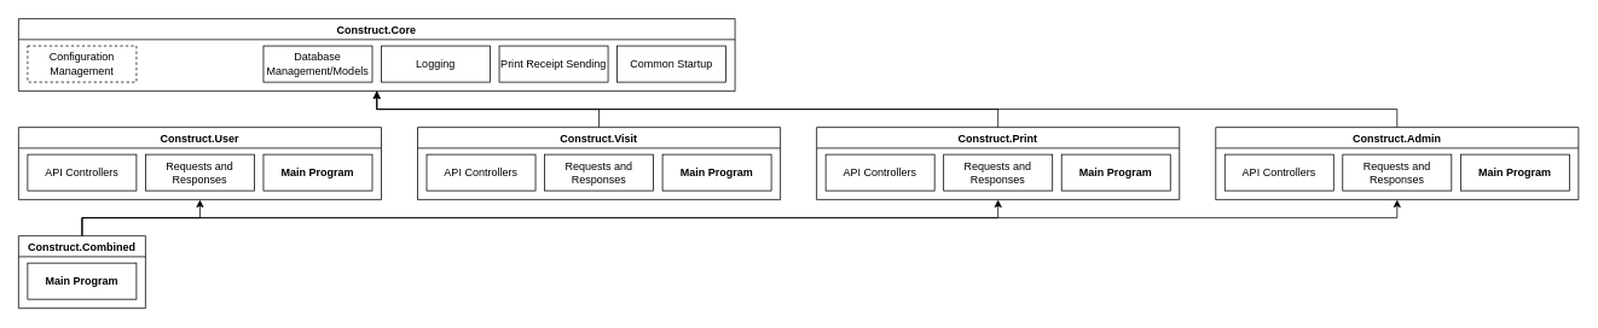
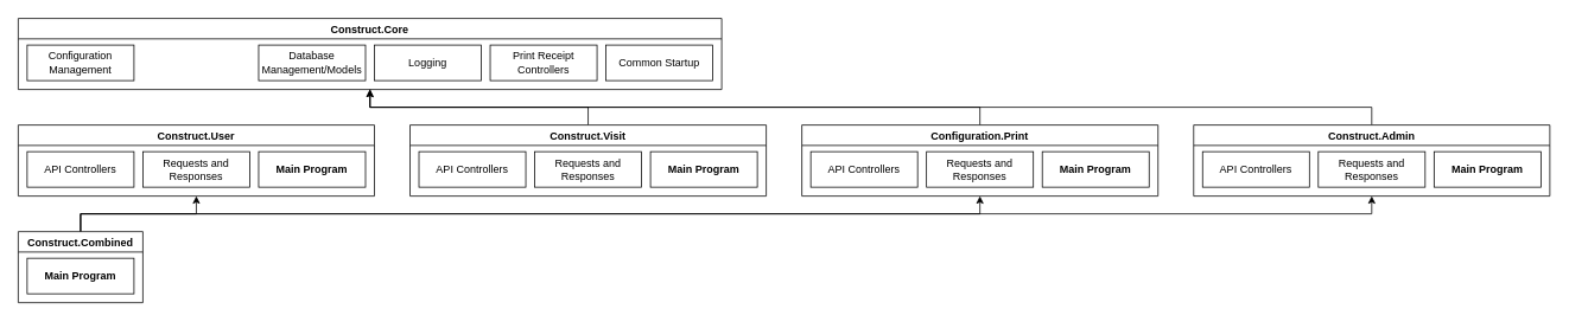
  <mxCell id="0" />
  <mxCell id="1" parent="0" />
  <mxCell id="2" value="Construct.Core" style="swimlane;" vertex="1" parent="1"><mxGeometry x="20" y="20" width="790" height="80" as="geometry" /></mxCell>
- <mxCell id="3" value="Configuration&lt;br&gt;Management" style="rounded=0;whiteSpace=wrap;html=1;dashed=1;" vertex="1" parent="2"><mxGeometry x="10" y="30" width="120" height="40" as="geometry" /></mxCell>
+ <mxCell id="3" value="Configuration&lt;br&gt;Management" style="rounded=0;whiteSpace=wrap;html=1;" vertex="1" parent="2"><mxGeometry x="10" y="30" width="120" height="40" as="geometry" /></mxCell>
  <mxCell id="4" value="Database Management/Models" style="rounded=0;whiteSpace=wrap;html=1;" vertex="1" parent="2"><mxGeometry x="270" y="30" width="120" height="40" as="geometry" /></mxCell>
  <mxCell id="5" value="Logging" style="rounded=0;whiteSpace=wrap;html=1;" vertex="1" parent="2"><mxGeometry x="400" y="30" width="120" height="40" as="geometry" /></mxCell>
- <mxCell id="6" value="Print Receipt Sending" style="rounded=0;whiteSpace=wrap;html=1;" vertex="1" parent="2"><mxGeometry x="530" y="30" width="120" height="40" as="geometry" /></mxCell>
+ <mxCell id="6" value="Print Receipt Controllers" style="rounded=0;whiteSpace=wrap;html=1;" vertex="1" parent="2"><mxGeometry x="530" y="30" width="120" height="40" as="geometry" /></mxCell>
  <mxCell id="7" value="Common Startup" style="rounded=0;whiteSpace=wrap;html=1;" vertex="1" parent="2"><mxGeometry x="660" y="30" width="120" height="40" as="geometry" /></mxCell>
  <mxCell id="8" value="Construct.User" style="swimlane;" vertex="1" parent="1"><mxGeometry x="20" y="140" width="400" height="80" as="geometry" /></mxCell>
  <mxCell id="9" value="API Controllers" style="rounded=0;whiteSpace=wrap;html=1;" vertex="1" parent="8"><mxGeometry x="10" y="30" width="120" height="40" as="geometry" /></mxCell>
  <mxCell id="10" value="Requests and Responses" style="rounded=0;whiteSpace=wrap;html=1;" vertex="1" parent="8"><mxGeometry x="140" y="30" width="120" height="40" as="geometry" /></mxCell>
  <mxCell id="11" value="Main Program" style="rounded=0;whiteSpace=wrap;html=1;fontStyle=1" vertex="1" parent="8"><mxGeometry x="270" y="30" width="120" height="40" as="geometry" /></mxCell>
  <mxCell id="12" style="edgeStyle=orthogonalEdgeStyle;rounded=0;orthogonalLoop=1;jettySize=auto;html=1;entryX=0.5;entryY=1;entryDx=0;entryDy=0;" edge="1" parent="1" source="15" target="8"><mxGeometry relative="1" as="geometry" /></mxCell>
  <mxCell id="13" style="edgeStyle=orthogonalEdgeStyle;rounded=0;orthogonalLoop=1;jettySize=auto;html=1;entryX=0.5;entryY=1;entryDx=0;entryDy=0;" edge="1" parent="1" source="15" target="23"><mxGeometry relative="1" as="geometry"><Array as="points"><mxPoint x="90" y="240" /><mxPoint x="1100" y="240" /></Array></mxGeometry></mxCell>
  <mxCell id="14" style="edgeStyle=orthogonalEdgeStyle;rounded=0;orthogonalLoop=1;jettySize=auto;html=1;entryX=0.5;entryY=1;entryDx=0;entryDy=0;" edge="1" parent="1" source="15" target="28"><mxGeometry relative="1" as="geometry"><Array as="points"><mxPoint x="90" y="240" /><mxPoint x="1540" y="240" /></Array></mxGeometry></mxCell>
  <mxCell id="15" value="Construct.Combined" style="swimlane;" vertex="1" parent="1"><mxGeometry x="20" y="260" width="140" height="80" as="geometry" /></mxCell>
  <mxCell id="16" value="Main Program" style="rounded=0;whiteSpace=wrap;html=1;fontStyle=1" vertex="1" parent="15"><mxGeometry x="10" y="30" width="120" height="40" as="geometry" /></mxCell>
  <mxCell id="17" style="edgeStyle=orthogonalEdgeStyle;rounded=0;orthogonalLoop=1;jettySize=auto;html=1;entryX=0.5;entryY=1;entryDx=0;entryDy=0;" edge="1" parent="1" source="18" target="2"><mxGeometry relative="1" as="geometry" /></mxCell>
  <mxCell id="18" value="Construct.Visit" style="swimlane;" vertex="1" parent="1"><mxGeometry x="460" y="140" width="400" height="80" as="geometry" /></mxCell>
  <mxCell id="19" value="API Controllers" style="rounded=0;whiteSpace=wrap;html=1;" vertex="1" parent="18"><mxGeometry x="10" y="30" width="120" height="40" as="geometry" /></mxCell>
  <mxCell id="20" value="Requests and Responses" style="rounded=0;whiteSpace=wrap;html=1;" vertex="1" parent="18"><mxGeometry x="140" y="30" width="120" height="40" as="geometry" /></mxCell>
  <mxCell id="21" value="Main Program" style="rounded=0;whiteSpace=wrap;html=1;fontStyle=1" vertex="1" parent="18"><mxGeometry x="270" y="30" width="120" height="40" as="geometry" /></mxCell>
  <mxCell id="22" style="edgeStyle=orthogonalEdgeStyle;rounded=0;orthogonalLoop=1;jettySize=auto;html=1;entryX=0.5;entryY=1;entryDx=0;entryDy=0;endArrow=none;" edge="1" parent="1" source="23" target="2"><mxGeometry relative="1" as="geometry"><Array as="points"><mxPoint x="1100" y="120" /><mxPoint x="415" y="120" /></Array></mxGeometry></mxCell>
- <mxCell id="23" value="Construct.Print" style="swimlane;" vertex="1" parent="1"><mxGeometry x="900" y="140" width="400" height="80" as="geometry" /></mxCell>
+ <mxCell id="23" value="Configuration.Print" style="swimlane;" vertex="1" parent="1"><mxGeometry x="900" y="140" width="400" height="80" as="geometry" /></mxCell>
  <mxCell id="24" value="API Controllers" style="rounded=0;whiteSpace=wrap;html=1;" vertex="1" parent="23"><mxGeometry x="10" y="30" width="120" height="40" as="geometry" /></mxCell>
  <mxCell id="25" value="Requests and Responses" style="rounded=0;whiteSpace=wrap;html=1;" vertex="1" parent="23"><mxGeometry x="140" y="30" width="120" height="40" as="geometry" /></mxCell>
  <mxCell id="26" value="Main Program" style="rounded=0;whiteSpace=wrap;html=1;fontStyle=1" vertex="1" parent="23"><mxGeometry x="270" y="30" width="120" height="40" as="geometry" /></mxCell>
  <mxCell id="27" style="edgeStyle=orthogonalEdgeStyle;rounded=0;orthogonalLoop=1;jettySize=auto;html=1;entryX=0.5;entryY=1;entryDx=0;entryDy=0;" edge="1" parent="1" source="28" target="2"><mxGeometry relative="1" as="geometry"><Array as="points"><mxPoint x="1540" y="120" /><mxPoint x="415" y="120" /></Array></mxGeometry></mxCell>
  <mxCell id="28" value="Construct.Admin" style="swimlane;" vertex="1" parent="1"><mxGeometry x="1340" y="140" width="400" height="80" as="geometry" /></mxCell>
  <mxCell id="29" value="API Controllers" style="rounded=0;whiteSpace=wrap;html=1;" vertex="1" parent="28"><mxGeometry x="10" y="30" width="120" height="40" as="geometry" /></mxCell>
  <mxCell id="30" value="Requests and Responses" style="rounded=0;whiteSpace=wrap;html=1;" vertex="1" parent="28"><mxGeometry x="140" y="30" width="120" height="40" as="geometry" /></mxCell>
  <mxCell id="31" value="Main Program" style="rounded=0;whiteSpace=wrap;html=1;fontStyle=1" vertex="1" parent="28"><mxGeometry x="270" y="30" width="120" height="40" as="geometry" /></mxCell>
